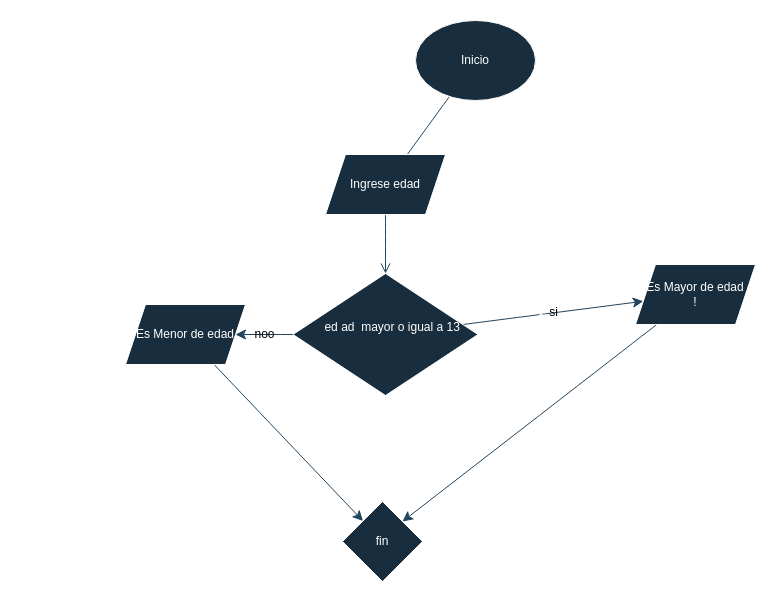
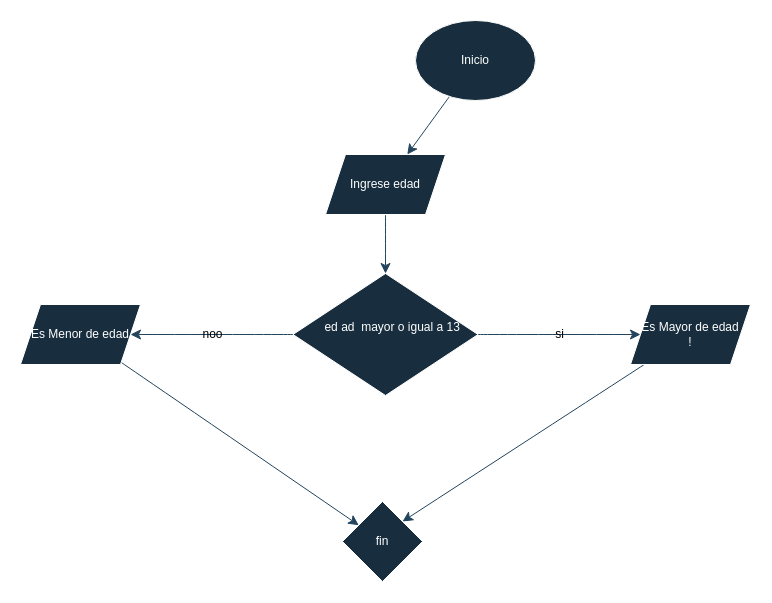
  <mxCell id="0" />
  <mxCell id="1" parent="0" />
- <mxCell id="2" value="" style="edgeStyle=none;curved=1;rounded=0;orthogonalLoop=1;jettySize=auto;html=1;fontSize=12;startSize=8;endSize=8;labelBackgroundColor=none;strokeColor=#23445D;fontColor=default;endArrow=none;" edge="1" parent="1" source="3" target="5"><mxGeometry relative="1" as="geometry" /></mxCell>
+ <mxCell id="2" value="" style="edgeStyle=none;curved=1;rounded=0;orthogonalLoop=1;jettySize=auto;html=1;fontSize=12;startSize=8;endSize=8;labelBackgroundColor=none;strokeColor=#23445D;fontColor=default;" edge="1" parent="1" source="3" target="5"><mxGeometry relative="1" as="geometry" /></mxCell>
  <mxCell id="3" value="Inicio" style="ellipse;whiteSpace=wrap;html=1;labelBackgroundColor=none;fillColor=#182E3E;strokeColor=#FFFFFF;fontColor=#FFFFFF;" vertex="1" parent="1"><mxGeometry x="415" y="20" width="120" height="80" as="geometry" /></mxCell>
- <mxCell id="4" value="" style="edgeStyle=none;curved=1;rounded=0;orthogonalLoop=1;jettySize=auto;html=1;fontSize=12;startSize=8;endSize=8;labelBackgroundColor=none;strokeColor=#23445D;fontColor=default;endArrow=open;" edge="1" parent="1" source="5" target="9"><mxGeometry relative="1" as="geometry" /></mxCell>
+ <mxCell id="4" value="" style="edgeStyle=none;curved=1;rounded=0;orthogonalLoop=1;jettySize=auto;html=1;fontSize=12;startSize=8;endSize=8;labelBackgroundColor=none;strokeColor=#23445D;fontColor=default;" edge="1" parent="1" source="5" target="9"><mxGeometry relative="1" as="geometry" /></mxCell>
  <mxCell id="5" value="Ingrese edad " style="shape=parallelogram;perimeter=parallelogramPerimeter;whiteSpace=wrap;html=1;fixedSize=1;labelBackgroundColor=none;fillColor=#182E3E;strokeColor=#FFFFFF;fontColor=#FFFFFF;" vertex="1" parent="1"><mxGeometry x="325" y="154" width="120" height="60" as="geometry" /></mxCell>
  <mxCell id="6" value="noo" style="edgeStyle=none;curved=1;rounded=0;orthogonalLoop=1;jettySize=auto;html=1;fontSize=12;startSize=8;endSize=8;labelBackgroundColor=none;strokeColor=#23445D;fontColor=default;" edge="1" parent="1" source="9" target="11"><mxGeometry relative="1" as="geometry" /></mxCell>
  <mxCell id="7" value="si" style="edgeStyle=none;curved=1;rounded=0;orthogonalLoop=1;jettySize=auto;html=1;fontSize=12;startSize=8;endSize=8;labelBackgroundColor=none;strokeColor=#23445D;fontColor=default;" edge="1" parent="1" source="9" target="13"><mxGeometry relative="1" as="geometry" /></mxCell>
  <mxCell id="8" value="si" style="edgeLabel;html=1;align=center;verticalAlign=middle;resizable=0;points=[];fontSize=12;labelBackgroundColor=none;fontColor=#FFFFFF;" vertex="1" connectable="0" parent="7"><mxGeometry x="-0.132" y="-3" relative="1" as="geometry"><mxPoint as="offset" /></mxGeometry></mxCell>
  <mxCell id="9" value="&lt;div&gt;&amp;nbsp;&amp;nbsp;&amp;nbsp; ed ad&amp;nbsp; mayor o igual a 13&lt;/div&gt;&lt;div&gt;&lt;br&gt;&lt;/div&gt;" style="rhombus;whiteSpace=wrap;html=1;labelBackgroundColor=none;fillColor=#182E3E;strokeColor=#FFFFFF;fontColor=#FFFFFF;" vertex="1" parent="1"><mxGeometry x="292.5" y="273" width="185" height="122" as="geometry" /></mxCell>
  <mxCell id="10" value="" style="edgeStyle=none;curved=1;rounded=0;orthogonalLoop=1;jettySize=auto;html=1;strokeColor=#23445D;fontSize=12;startSize=8;endSize=8;" edge="1" parent="1" source="11" target="14"><mxGeometry relative="1" as="geometry" /></mxCell>
- <mxCell id="11" value="Es Menor de edad" style="shape=parallelogram;perimeter=parallelogramPerimeter;whiteSpace=wrap;html=1;fixedSize=1;labelBackgroundColor=none;fillColor=#182E3E;strokeColor=#FFFFFF;fontColor=#FFFFFF;" vertex="1" parent="1"><mxGeometry x="125" y="304" width="120" height="60" as="geometry" /></mxCell>
+ <mxCell id="11" value="Es Menor de edad" style="shape=parallelogram;perimeter=parallelogramPerimeter;whiteSpace=wrap;html=1;fixedSize=1;labelBackgroundColor=none;fillColor=#182E3E;strokeColor=#FFFFFF;fontColor=#FFFFFF;" vertex="1" parent="1"><mxGeometry x="20" y="304" width="120" height="60" as="geometry" /></mxCell>
  <mxCell id="12" style="edgeStyle=none;curved=1;rounded=0;orthogonalLoop=1;jettySize=auto;html=1;entryX=1;entryY=0;entryDx=0;entryDy=0;strokeColor=#23445D;fontSize=12;startSize=8;endSize=8;" edge="1" parent="1" source="13" target="14"><mxGeometry relative="1" as="geometry" /></mxCell>
- <mxCell id="13" value="&lt;div&gt;Es Mayor de edad&lt;/div&gt;&lt;div&gt;!&lt;/div&gt;" style="shape=parallelogram;perimeter=parallelogramPerimeter;whiteSpace=wrap;html=1;fixedSize=1;labelBackgroundColor=none;fillColor=#182E3E;strokeColor=#FFFFFF;fontColor=#FFFFFF;" vertex="1" parent="1"><mxGeometry x="635" y="264" width="120" height="60" as="geometry" /></mxCell>
+ <mxCell id="13" value="&lt;div&gt;Es Mayor de edad&lt;/div&gt;&lt;div&gt;!&lt;/div&gt;" style="shape=parallelogram;perimeter=parallelogramPerimeter;whiteSpace=wrap;html=1;fixedSize=1;labelBackgroundColor=none;fillColor=#182E3E;strokeColor=#FFFFFF;fontColor=#FFFFFF;" vertex="1" parent="1"><mxGeometry x="630" y="304" width="120" height="60" as="geometry" /></mxCell>
  <mxCell id="14" value="fin" style="rhombus;whiteSpace=wrap;html=1;fillColor=#182E3E;strokeColor=#FFFFFF;fontColor=#FFFFFF;labelBackgroundColor=none;" vertex="1" parent="1"><mxGeometry x="342" y="501" width="80" height="80" as="geometry" /></mxCell>
